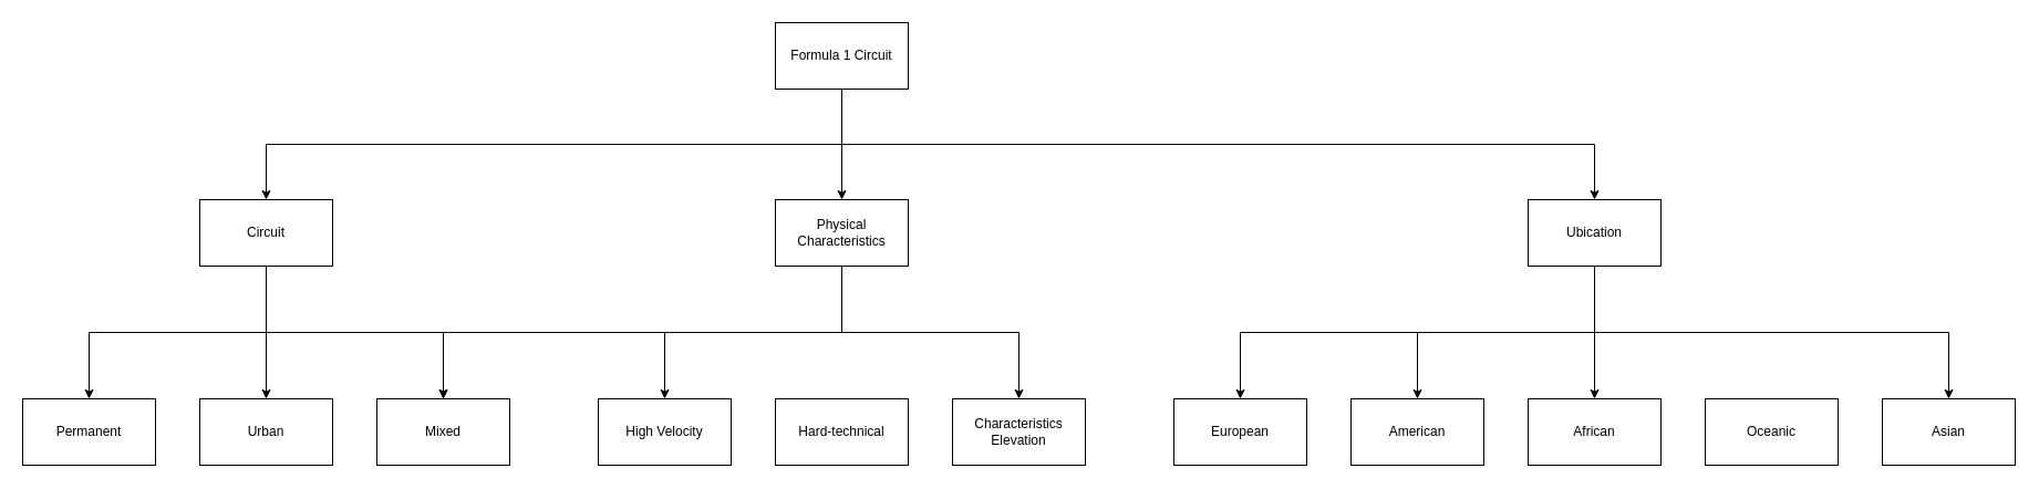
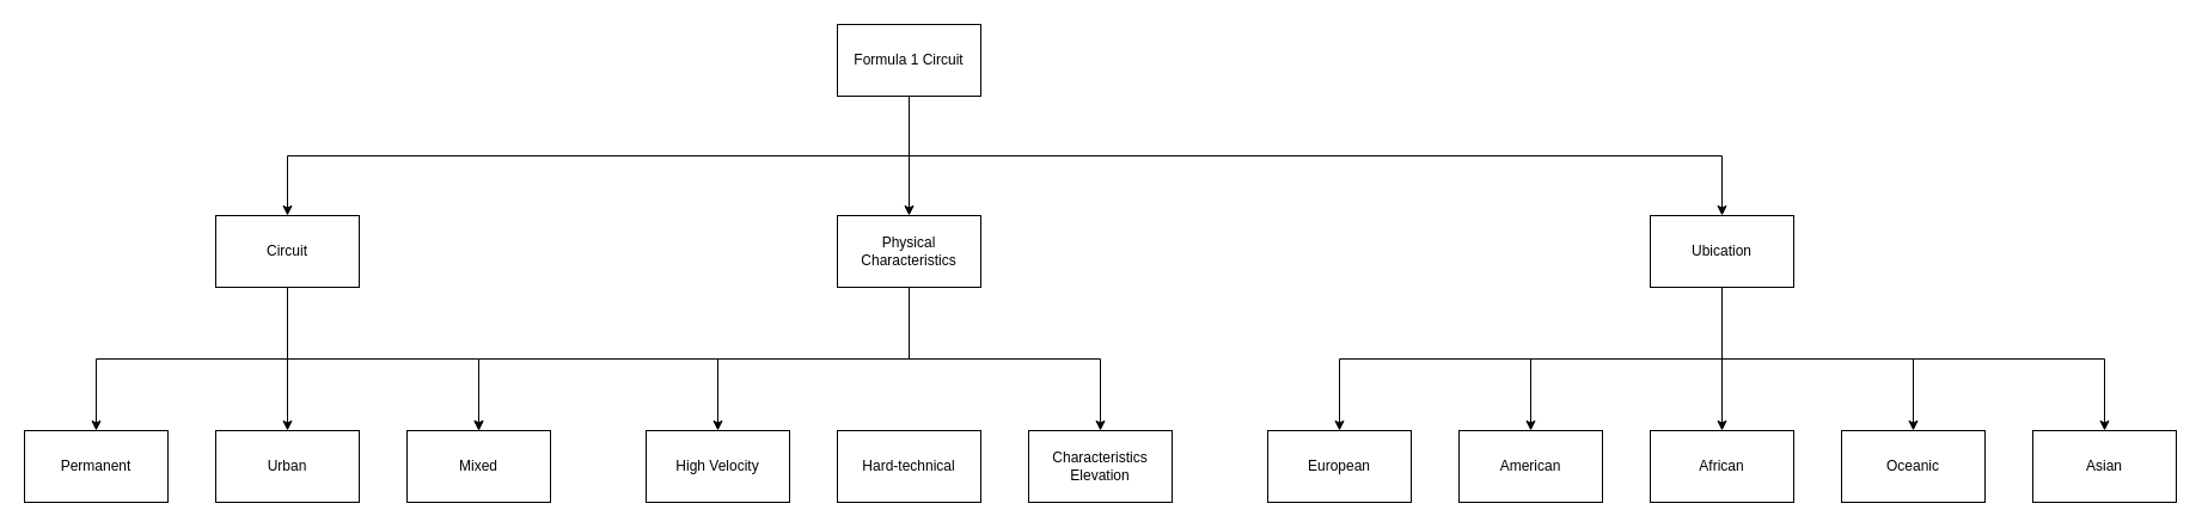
  <mxCell id="0" />
  <mxCell id="1" parent="0" />
  <mxCell id="2" style="edgeStyle=orthogonalEdgeStyle;rounded=0;orthogonalLoop=1;jettySize=auto;html=1;exitX=0.5;exitY=1;exitDx=0;exitDy=0;" edge="1" parent="1" source="5" target="9"><mxGeometry relative="1" as="geometry" /></mxCell>
  <mxCell id="3" style="edgeStyle=orthogonalEdgeStyle;rounded=0;orthogonalLoop=1;jettySize=auto;html=1;exitX=0.5;exitY=1;exitDx=0;exitDy=0;entryX=0.5;entryY=0;entryDx=0;entryDy=0;" edge="1" parent="1" source="5" target="16"><mxGeometry relative="1" as="geometry" /></mxCell>
  <mxCell id="4" style="edgeStyle=orthogonalEdgeStyle;rounded=0;orthogonalLoop=1;jettySize=auto;html=1;exitX=0.5;exitY=1;exitDx=0;exitDy=0;entryX=0.5;entryY=0;entryDx=0;entryDy=0;" edge="1" parent="1" source="5" target="25"><mxGeometry relative="1" as="geometry" /></mxCell>
  <mxCell id="5" value="Formula 1 Circuit" style="whiteSpace=wrap;html=1;" vertex="1" parent="1"><mxGeometry x="700" y="20" width="120" height="60" as="geometry" /></mxCell>
  <mxCell id="6" style="edgeStyle=orthogonalEdgeStyle;rounded=0;orthogonalLoop=1;jettySize=auto;html=1;exitX=0.5;exitY=1;exitDx=0;exitDy=0;" edge="1" parent="1" source="9" target="12"><mxGeometry relative="1" as="geometry" /></mxCell>
  <mxCell id="7" style="edgeStyle=orthogonalEdgeStyle;rounded=0;orthogonalLoop=1;jettySize=auto;html=1;exitX=0.5;exitY=1;exitDx=0;exitDy=0;" edge="1" parent="1" source="9" target="11"><mxGeometry relative="1" as="geometry" /></mxCell>
  <mxCell id="8" style="edgeStyle=orthogonalEdgeStyle;rounded=0;orthogonalLoop=1;jettySize=auto;html=1;exitX=0.5;exitY=1;exitDx=0;exitDy=0;entryX=0.5;entryY=0;entryDx=0;entryDy=0;" edge="1" parent="1" source="9" target="10"><mxGeometry relative="1" as="geometry" /></mxCell>
  <mxCell id="9" value="Circuit" style="rounded=0;whiteSpace=wrap;html=1;" vertex="1" parent="1"><mxGeometry x="180" y="180" width="120" height="60" as="geometry" /></mxCell>
  <mxCell id="10" value="Mixed" style="rounded=0;whiteSpace=wrap;html=1;" vertex="1" parent="1"><mxGeometry x="340" y="360" width="120" height="60" as="geometry" /></mxCell>
  <mxCell id="11" value="Urban" style="rounded=0;whiteSpace=wrap;html=1;" vertex="1" parent="1"><mxGeometry x="180" y="360" width="120" height="60" as="geometry" /></mxCell>
  <mxCell id="12" value="Permanent" style="rounded=0;whiteSpace=wrap;html=1;" vertex="1" parent="1"><mxGeometry x="20" y="360" width="120" height="60" as="geometry" /></mxCell>
  <mxCell id="13" style="edgeStyle=orthogonalEdgeStyle;rounded=0;orthogonalLoop=1;jettySize=auto;html=1;exitX=0.5;exitY=1;exitDx=0;exitDy=0;entryX=0.5;entryY=0;entryDx=0;entryDy=0;" edge="1" parent="1" source="16" target="17"><mxGeometry relative="1" as="geometry" /></mxCell>
  <mxCell id="14" style="edgeStyle=orthogonalEdgeStyle;rounded=0;orthogonalLoop=1;jettySize=auto;html=1;exitX=0.5;exitY=1;exitDx=0;exitDy=0;" edge="1" parent="1" source="16" target="19"><mxGeometry relative="1" as="geometry" /></mxCell>
  <mxCell id="15" style="edgeStyle=orthogonalEdgeStyle;rounded=0;orthogonalLoop=1;jettySize=auto;html=1;exitX=0.5;exitY=1;exitDx=0;exitDy=0;" edge="1" parent="1" source="16" target="10"><mxGeometry relative="1" as="geometry" /></mxCell>
  <mxCell id="16" value="Physical Characteristics" style="rounded=0;whiteSpace=wrap;html=1;" vertex="1" parent="1"><mxGeometry x="700" y="180" width="120" height="60" as="geometry" /></mxCell>
  <mxCell id="17" value="High Velocity" style="rounded=0;whiteSpace=wrap;html=1;" vertex="1" parent="1"><mxGeometry x="540" y="360" width="120" height="60" as="geometry" /></mxCell>
  <mxCell id="18" value="Hard-technical" style="rounded=0;whiteSpace=wrap;html=1;" vertex="1" parent="1"><mxGeometry x="700" y="360" width="120" height="60" as="geometry" /></mxCell>
  <mxCell id="19" value="Characteristics Elevation" style="rounded=0;whiteSpace=wrap;html=1;" vertex="1" parent="1"><mxGeometry x="860" y="360" width="120" height="60" as="geometry" /></mxCell>
  <mxCell id="20" style="edgeStyle=orthogonalEdgeStyle;rounded=0;orthogonalLoop=1;jettySize=auto;html=1;exitX=0.5;exitY=1;exitDx=0;exitDy=0;entryX=0.5;entryY=0;entryDx=0;entryDy=0;" edge="1" parent="1" source="25" target="26"><mxGeometry relative="1" as="geometry" /></mxCell>
  <mxCell id="21" style="edgeStyle=orthogonalEdgeStyle;rounded=0;orthogonalLoop=1;jettySize=auto;html=1;exitX=0.5;exitY=1;exitDx=0;exitDy=0;" edge="1" parent="1" source="25" target="27"><mxGeometry relative="1" as="geometry" /></mxCell>
  <mxCell id="22" style="edgeStyle=orthogonalEdgeStyle;rounded=0;orthogonalLoop=1;jettySize=auto;html=1;exitX=0.5;exitY=1;exitDx=0;exitDy=0;" edge="1" parent="1" source="25" target="28"><mxGeometry relative="1" as="geometry" /></mxCell>
  <mxCell id="23" style="edgeStyle=orthogonalEdgeStyle;rounded=0;orthogonalLoop=1;jettySize=auto;html=1;exitX=0.5;exitY=1;exitDx=0;exitDy=0;entryX=0.5;entryY=0;entryDx=0;entryDy=0;" edge="1" parent="1" source="25" target="30"><mxGeometry relative="1" as="geometry" /></mxCell>
+ <mxCell id="24" style="edgeStyle=orthogonalEdgeStyle;rounded=0;orthogonalLoop=1;jettySize=auto;html=1;exitX=0.5;exitY=1;exitDx=0;exitDy=0;" edge="1" parent="1" source="25" target="29"><mxGeometry relative="1" as="geometry" /></mxCell>
  <mxCell id="25" value="Ubication" style="rounded=0;whiteSpace=wrap;html=1;" vertex="1" parent="1"><mxGeometry x="1380" y="180" width="120" height="60" as="geometry" /></mxCell>
  <mxCell id="26" value="European" style="rounded=0;whiteSpace=wrap;html=1;" vertex="1" parent="1"><mxGeometry x="1060" y="360" width="120" height="60" as="geometry" /></mxCell>
  <mxCell id="27" value="American" style="rounded=0;whiteSpace=wrap;html=1;" vertex="1" parent="1"><mxGeometry x="1220" y="360" width="120" height="60" as="geometry" /></mxCell>
  <mxCell id="28" value="Asian" style="rounded=0;whiteSpace=wrap;html=1;" vertex="1" parent="1"><mxGeometry x="1700" y="360" width="120" height="60" as="geometry" /></mxCell>
  <mxCell id="29" value="Oceanic" style="rounded=0;whiteSpace=wrap;html=1;" vertex="1" parent="1"><mxGeometry x="1540" y="360" width="120" height="60" as="geometry" /></mxCell>
  <mxCell id="30" value="African" style="rounded=0;whiteSpace=wrap;html=1;" vertex="1" parent="1"><mxGeometry x="1380" y="360" width="120" height="60" as="geometry" /></mxCell>
